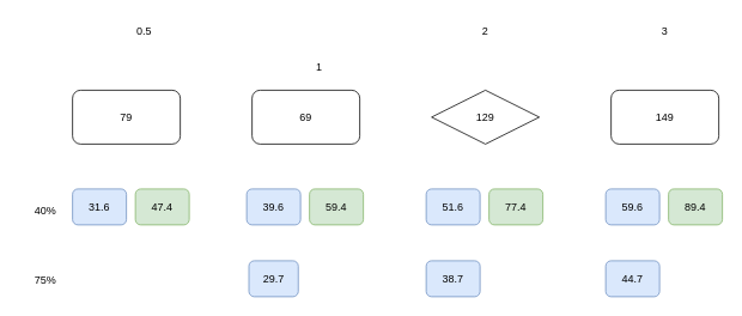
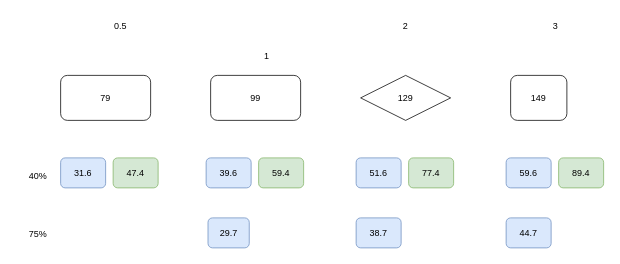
  <mxCell id="0" />
  <mxCell id="1" parent="0" />
- <mxCell id="2" value="69" style="rounded=1;whiteSpace=wrap;html=1;" vertex="1" parent="1"><mxGeometry x="280" y="100" width="120" height="60" as="geometry" /></mxCell>
+ <mxCell id="2" value="99" style="rounded=1;whiteSpace=wrap;html=1;" vertex="1" parent="1"><mxGeometry x="280" y="100" width="120" height="60" as="geometry" /></mxCell>
  <mxCell id="3" value="129" style="rhombus;whiteSpace=wrap;html=1;" vertex="1" parent="1"><mxGeometry x="480" y="100" width="120" height="60" as="geometry" /></mxCell>
- <mxCell id="4" value="149" style="rounded=1;whiteSpace=wrap;html=1;" vertex="1" parent="1"><mxGeometry x="680" y="100" width="120" height="60" as="geometry" /></mxCell>
+ <mxCell id="4" value="149" style="rounded=1;whiteSpace=wrap;html=1;" vertex="1" parent="1"><mxGeometry x="680" y="100" width="75" height="60" as="geometry" /></mxCell>
  <mxCell id="5" value="79" style="rounded=1;whiteSpace=wrap;html=1;" vertex="1" parent="1"><mxGeometry x="80" y="100" width="120" height="60" as="geometry" /></mxCell>
  <mxCell id="6" value="0.5" style="text;html=1;strokeColor=none;fillColor=none;align=center;verticalAlign=middle;whiteSpace=wrap;rounded=0;" vertex="1" parent="1"><mxGeometry x="130" y="20" width="60" height="30" as="geometry" /></mxCell>
  <mxCell id="7" value="1" style="text;html=1;strokeColor=none;fillColor=none;align=center;verticalAlign=middle;whiteSpace=wrap;rounded=0;" vertex="1" parent="1"><mxGeometry x="325" y="60" width="60" height="30" as="geometry" /></mxCell>
  <mxCell id="8" value="2" style="text;html=1;strokeColor=none;fillColor=none;align=center;verticalAlign=middle;whiteSpace=wrap;rounded=0;" vertex="1" parent="1"><mxGeometry x="510" y="20" width="60" height="30" as="geometry" /></mxCell>
  <mxCell id="9" value="3" style="text;html=1;strokeColor=none;fillColor=none;align=center;verticalAlign=middle;whiteSpace=wrap;rounded=0;" vertex="1" parent="1"><mxGeometry x="710" y="20" width="60" height="30" as="geometry" /></mxCell>
  <mxCell id="10" value="31.6" style="rounded=1;whiteSpace=wrap;html=1;fillColor=#dae8fc;strokeColor=#6c8ebf;" vertex="1" parent="1"><mxGeometry x="80" y="210" width="60" height="40" as="geometry" /></mxCell>
  <mxCell id="11" value="59.4" style="rounded=1;whiteSpace=wrap;html=1;fillColor=#d5e8d4;strokeColor=#82b366;" vertex="1" parent="1"><mxGeometry x="344" y="210" width="60" height="40" as="geometry" /></mxCell>
  <mxCell id="12" value="29.7" style="rounded=1;whiteSpace=wrap;html=1;fillColor=#dae8fc;strokeColor=#6c8ebf;" vertex="1" parent="1"><mxGeometry x="276.5" y="290" width="55" height="40" as="geometry" /></mxCell>
  <mxCell id="13" value="40%" style="text;html=1;strokeColor=none;fillColor=none;align=center;verticalAlign=middle;whiteSpace=wrap;rounded=0;" vertex="1" parent="1"><mxGeometry y="220" width="60" height="30" as="geometry" x="20" /></mxCell>
  <mxCell id="14" value="75%" style="text;html=1;strokeColor=none;fillColor=none;align=center;verticalAlign=middle;whiteSpace=wrap;rounded=0;" vertex="1" parent="1"><mxGeometry y="297" width="60" height="30" as="geometry" x="20" /></mxCell>
  <mxCell id="15" value="47.4" style="rounded=1;whiteSpace=wrap;html=1;fillColor=#d5e8d4;strokeColor=#82b366;" vertex="1" parent="1"><mxGeometry x="150" y="210" width="60" height="40" as="geometry" /></mxCell>
  <mxCell id="16" value="39.6" style="rounded=1;whiteSpace=wrap;html=1;fillColor=#dae8fc;strokeColor=#6c8ebf;" vertex="1" parent="1"><mxGeometry x="274" y="210" width="60" height="40" as="geometry" /></mxCell>
  <mxCell id="17" value="77.4" style="rounded=1;whiteSpace=wrap;html=1;fillColor=#d5e8d4;strokeColor=#82b366;" vertex="1" parent="1"><mxGeometry x="544" y="210" width="60" height="40" as="geometry" /></mxCell>
  <mxCell id="18" value="51.6" style="rounded=1;whiteSpace=wrap;html=1;fillColor=#dae8fc;strokeColor=#6c8ebf;" vertex="1" parent="1"><mxGeometry x="474" y="210" width="60" height="40" as="geometry" /></mxCell>
  <mxCell id="19" value="89.4" style="rounded=1;whiteSpace=wrap;html=1;fillColor=#d5e8d4;strokeColor=#82b366;" vertex="1" parent="1"><mxGeometry x="744" y="210" width="60" height="40" as="geometry" /></mxCell>
  <mxCell id="20" value="59.6" style="rounded=1;whiteSpace=wrap;html=1;fillColor=#dae8fc;strokeColor=#6c8ebf;" vertex="1" parent="1"><mxGeometry x="674" y="210" width="60" height="40" as="geometry" /></mxCell>
  <mxCell id="21" value="38.7" style="rounded=1;whiteSpace=wrap;html=1;fillColor=#dae8fc;strokeColor=#6c8ebf;" vertex="1" parent="1"><mxGeometry x="474" y="290" width="60" height="40" as="geometry" /></mxCell>
  <mxCell id="22" value="44.7" style="rounded=1;whiteSpace=wrap;html=1;fillColor=#dae8fc;strokeColor=#6c8ebf;" vertex="1" parent="1"><mxGeometry x="674" y="290" width="60" height="40" as="geometry" /></mxCell>
